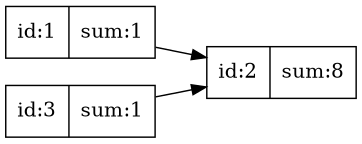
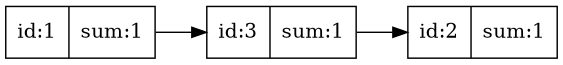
  digraph {
    rankdir=LR
    node [shape=record]
    n1 [label="{id:1|sum:1}"]
-   n2 [label="{id:2|sum:8}"]
+   n2 [label="{id:2|sum:1}"]
    n3 [label="{id:3|sum:1}"]
-   n1 -> n2
+   n1 -> n3
    n3 -> n2
  }
